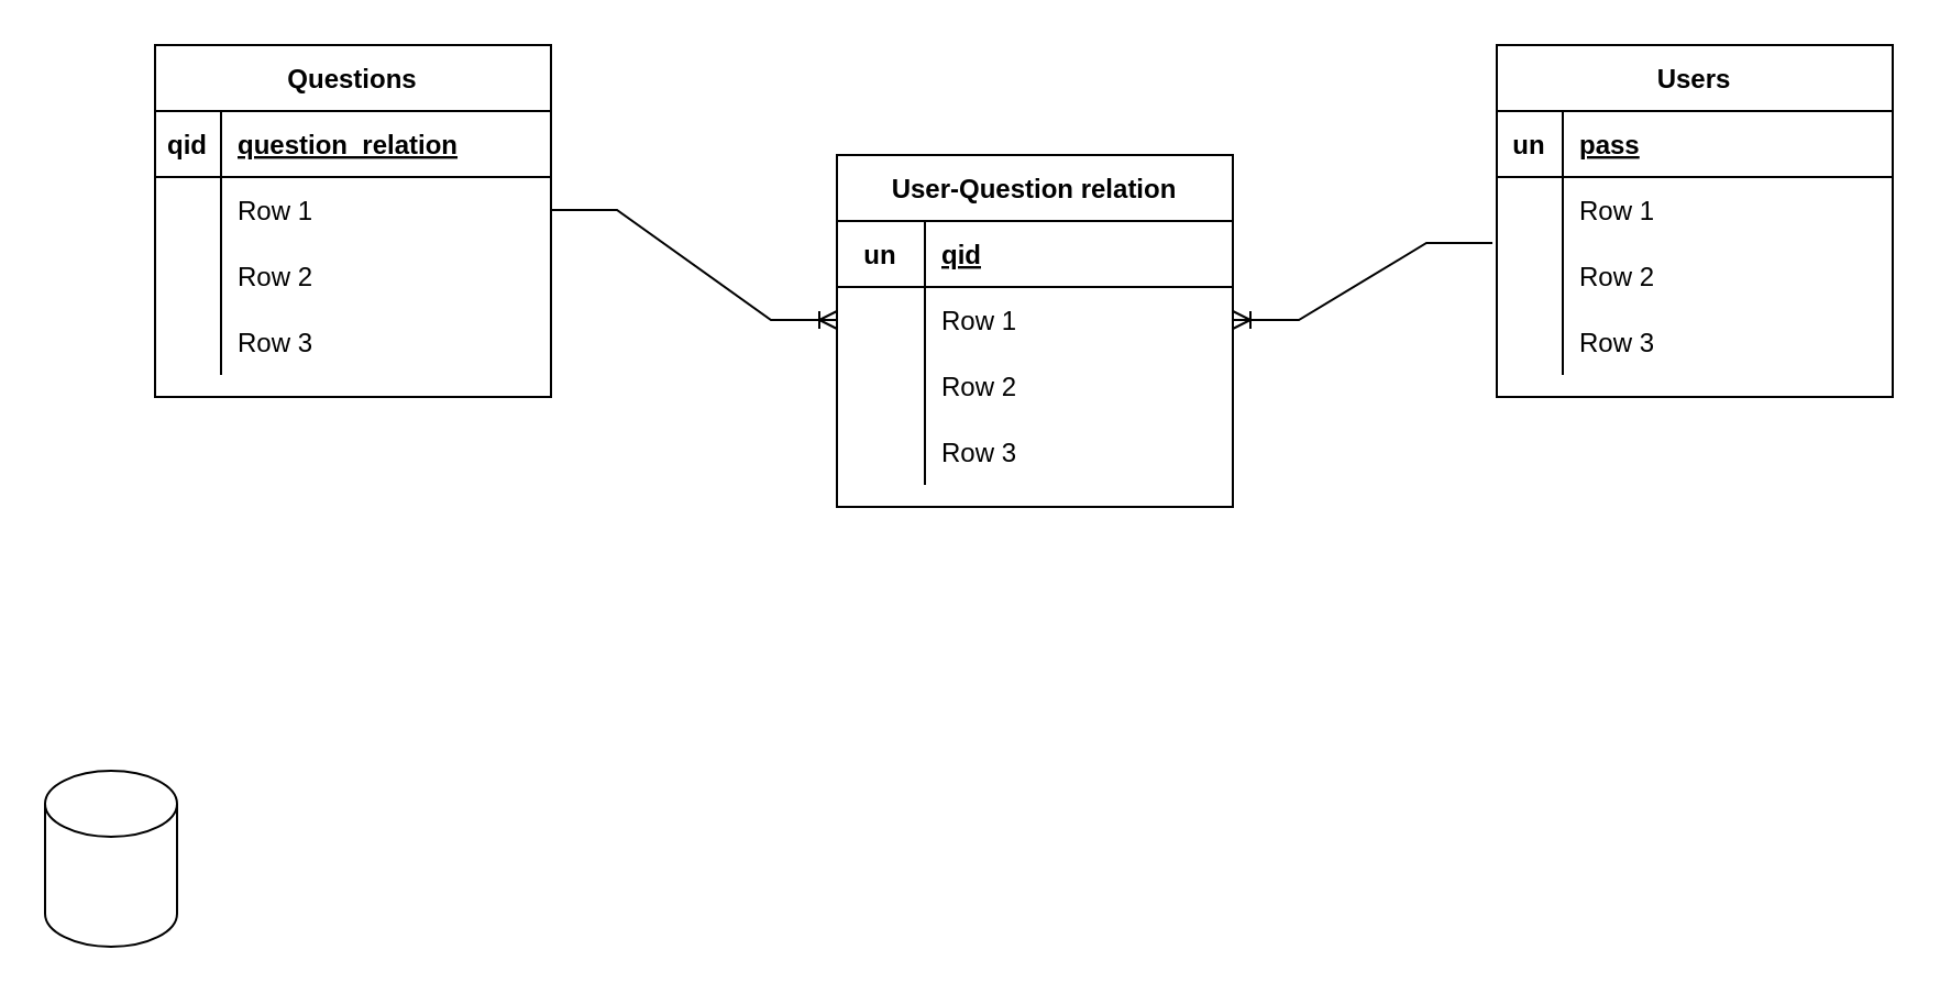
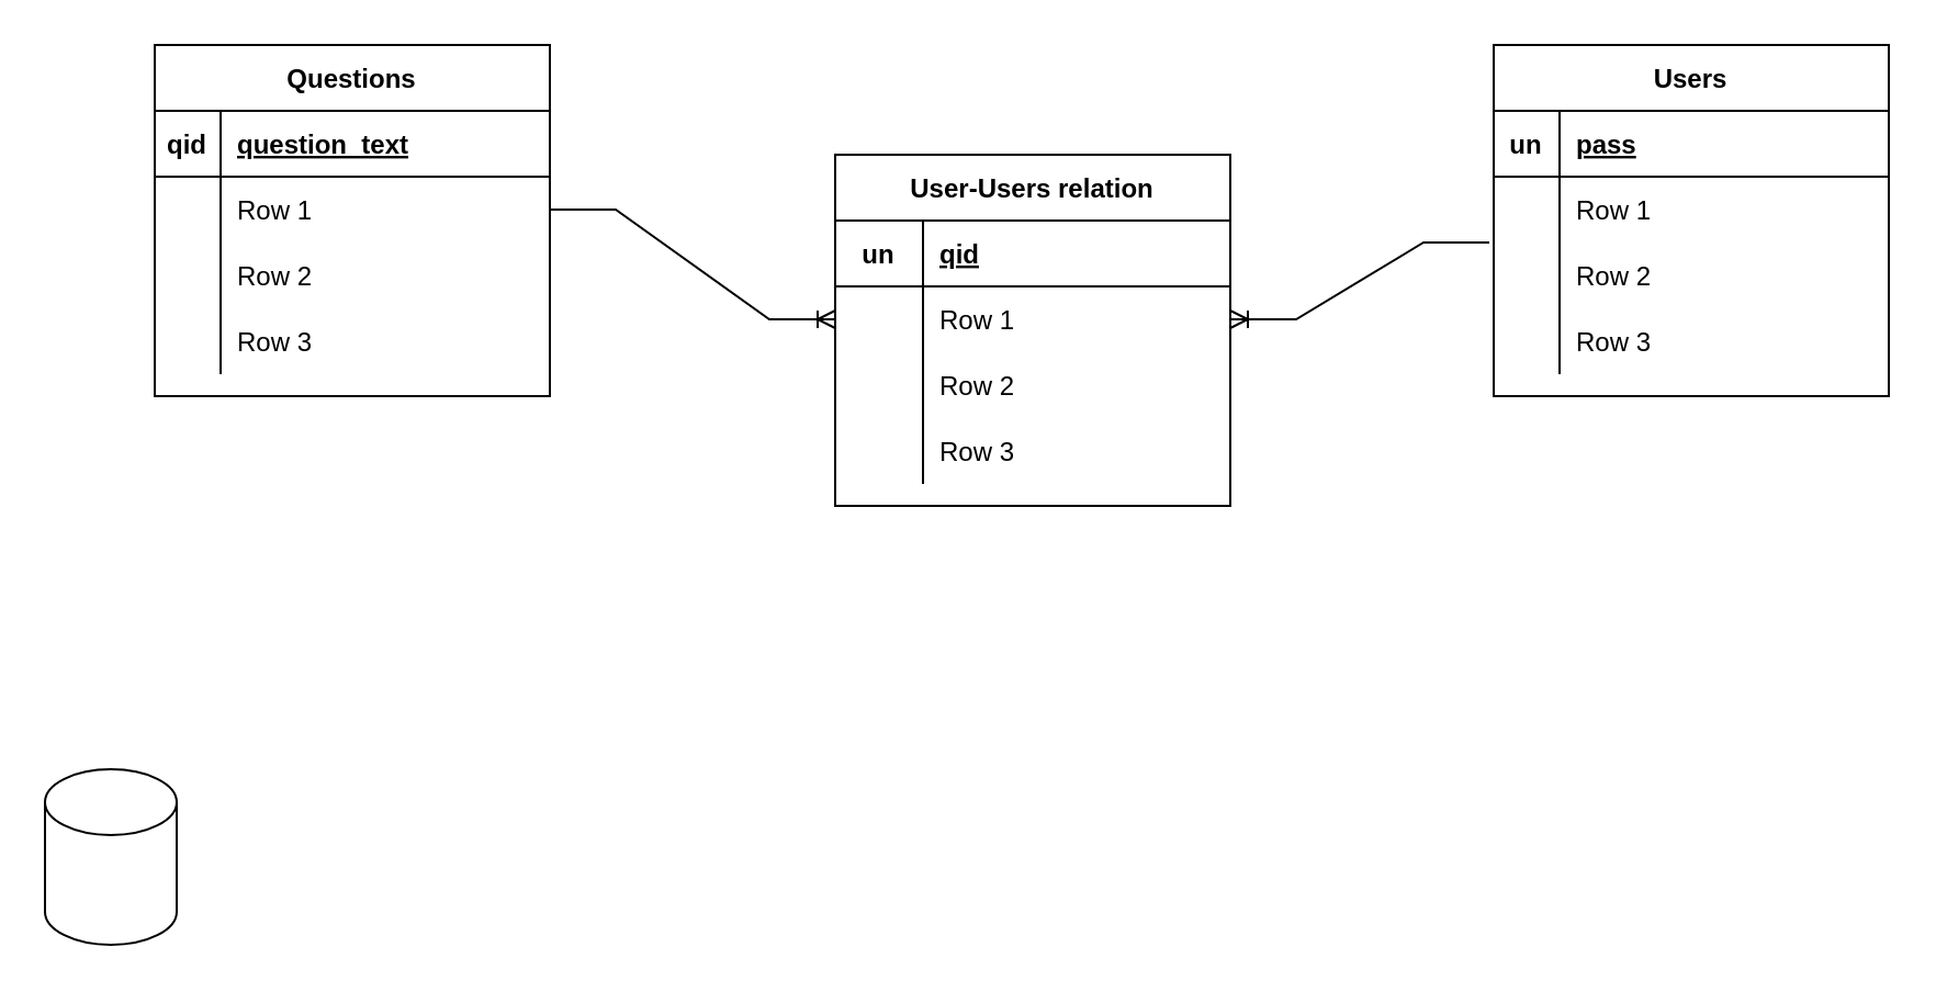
  <mxCell id="0" />
  <mxCell id="1" parent="0" />
  <mxCell id="2" value="" style="shape=cylinder3;whiteSpace=wrap;html=1;boundedLbl=1;backgroundOutline=1;size=15;" vertex="1" parent="1"><mxGeometry x="20" y="350" width="60" height="80" as="geometry" /></mxCell>
  <mxCell id="3" value="Users" style="shape=table;startSize=30;container=1;collapsible=1;childLayout=tableLayout;fixedRows=1;rowLines=0;fontStyle=1;align=center;resizeLast=1;" vertex="1" parent="1"><mxGeometry x="680" y="20" width="180" height="160" as="geometry"><mxRectangle x="650" y="270" width="70" height="30" as="alternateBounds" /></mxGeometry></mxCell>
  <mxCell id="4" value="" style="shape=tableRow;horizontal=0;startSize=0;swimlaneHead=0;swimlaneBody=0;fillColor=none;collapsible=0;dropTarget=0;points=[[0,0.5],[1,0.5]];portConstraint=eastwest;top=0;left=0;right=0;bottom=1;" vertex="1" parent="3"><mxGeometry y="30" width="180" height="30" as="geometry" /></mxCell>
  <mxCell id="5" value="un" style="shape=partialRectangle;connectable=0;fillColor=none;top=0;left=0;bottom=0;right=0;fontStyle=1;overflow=hidden;" vertex="1" parent="4"><mxGeometry width="30" height="30" as="geometry"><mxRectangle width="30" height="30" as="alternateBounds" /></mxGeometry></mxCell>
  <mxCell id="6" value="pass" style="shape=partialRectangle;connectable=0;fillColor=none;top=0;left=0;bottom=0;right=0;align=left;spacingLeft=6;fontStyle=5;overflow=hidden;" vertex="1" parent="4"><mxGeometry x="30" width="150" height="30" as="geometry"><mxRectangle width="150" height="30" as="alternateBounds" /></mxGeometry></mxCell>
  <mxCell id="7" value="" style="shape=tableRow;horizontal=0;startSize=0;swimlaneHead=0;swimlaneBody=0;fillColor=none;collapsible=0;dropTarget=0;points=[[0,0.5],[1,0.5]];portConstraint=eastwest;top=0;left=0;right=0;bottom=0;" vertex="1" parent="3"><mxGeometry y="60" width="180" height="30" as="geometry" /></mxCell>
  <mxCell id="8" value="" style="shape=partialRectangle;connectable=0;fillColor=none;top=0;left=0;bottom=0;right=0;editable=1;overflow=hidden;" vertex="1" parent="7"><mxGeometry width="30" height="30" as="geometry"><mxRectangle width="30" height="30" as="alternateBounds" /></mxGeometry></mxCell>
  <mxCell id="9" value="Row 1" style="shape=partialRectangle;connectable=0;fillColor=none;top=0;left=0;bottom=0;right=0;align=left;spacingLeft=6;overflow=hidden;" vertex="1" parent="7"><mxGeometry x="30" width="150" height="30" as="geometry"><mxRectangle width="150" height="30" as="alternateBounds" /></mxGeometry></mxCell>
  <mxCell id="10" value="" style="shape=tableRow;horizontal=0;startSize=0;swimlaneHead=0;swimlaneBody=0;fillColor=none;collapsible=0;dropTarget=0;points=[[0,0.5],[1,0.5]];portConstraint=eastwest;top=0;left=0;right=0;bottom=0;" vertex="1" parent="3"><mxGeometry y="90" width="180" height="30" as="geometry" /></mxCell>
  <mxCell id="11" value="" style="shape=partialRectangle;connectable=0;fillColor=none;top=0;left=0;bottom=0;right=0;editable=1;overflow=hidden;" vertex="1" parent="10"><mxGeometry width="30" height="30" as="geometry"><mxRectangle width="30" height="30" as="alternateBounds" /></mxGeometry></mxCell>
  <mxCell id="12" value="Row 2" style="shape=partialRectangle;connectable=0;fillColor=none;top=0;left=0;bottom=0;right=0;align=left;spacingLeft=6;overflow=hidden;" vertex="1" parent="10"><mxGeometry x="30" width="150" height="30" as="geometry"><mxRectangle width="150" height="30" as="alternateBounds" /></mxGeometry></mxCell>
  <mxCell id="13" value="" style="shape=tableRow;horizontal=0;startSize=0;swimlaneHead=0;swimlaneBody=0;fillColor=none;collapsible=0;dropTarget=0;points=[[0,0.5],[1,0.5]];portConstraint=eastwest;top=0;left=0;right=0;bottom=0;" vertex="1" parent="3"><mxGeometry y="120" width="180" height="30" as="geometry" /></mxCell>
  <mxCell id="14" value="" style="shape=partialRectangle;connectable=0;fillColor=none;top=0;left=0;bottom=0;right=0;editable=1;overflow=hidden;" vertex="1" parent="13"><mxGeometry width="30" height="30" as="geometry"><mxRectangle width="30" height="30" as="alternateBounds" /></mxGeometry></mxCell>
  <mxCell id="15" value="Row 3" style="shape=partialRectangle;connectable=0;fillColor=none;top=0;left=0;bottom=0;right=0;align=left;spacingLeft=6;overflow=hidden;" vertex="1" parent="13"><mxGeometry x="30" width="150" height="30" as="geometry"><mxRectangle width="150" height="30" as="alternateBounds" /></mxGeometry></mxCell>
  <mxCell id="16" value="Questions" style="shape=table;startSize=30;container=1;collapsible=1;childLayout=tableLayout;fixedRows=1;rowLines=0;fontStyle=1;align=center;resizeLast=1;" vertex="1" parent="1"><mxGeometry x="70" y="20" width="180" height="160" as="geometry"><mxRectangle x="410" y="180" width="70" height="30" as="alternateBounds" /></mxGeometry></mxCell>
  <mxCell id="17" value="" style="shape=tableRow;horizontal=0;startSize=0;swimlaneHead=0;swimlaneBody=0;fillColor=none;collapsible=0;dropTarget=0;points=[[0,0.5],[1,0.5]];portConstraint=eastwest;top=0;left=0;right=0;bottom=1;" vertex="1" parent="16"><mxGeometry y="30" width="180" height="30" as="geometry" /></mxCell>
  <mxCell id="18" value="qid" style="shape=partialRectangle;connectable=0;fillColor=none;top=0;left=0;bottom=0;right=0;fontStyle=1;overflow=hidden;" vertex="1" parent="17"><mxGeometry width="30" height="30" as="geometry"><mxRectangle width="30" height="30" as="alternateBounds" /></mxGeometry></mxCell>
- <mxCell id="19" value="question_relation" style="shape=partialRectangle;connectable=0;fillColor=none;top=0;left=0;bottom=0;right=0;align=left;spacingLeft=6;fontStyle=5;overflow=hidden;" vertex="1" parent="17"><mxGeometry x="30" width="150" height="30" as="geometry"><mxRectangle width="150" height="30" as="alternateBounds" /></mxGeometry></mxCell>
+ <mxCell id="19" value="question_text" style="shape=partialRectangle;connectable=0;fillColor=none;top=0;left=0;bottom=0;right=0;align=left;spacingLeft=6;fontStyle=5;overflow=hidden;" vertex="1" parent="17"><mxGeometry x="30" width="150" height="30" as="geometry"><mxRectangle width="150" height="30" as="alternateBounds" /></mxGeometry></mxCell>
  <mxCell id="20" value="" style="shape=tableRow;horizontal=0;startSize=0;swimlaneHead=0;swimlaneBody=0;fillColor=none;collapsible=0;dropTarget=0;points=[[0,0.5],[1,0.5]];portConstraint=eastwest;top=0;left=0;right=0;bottom=0;" vertex="1" parent="16"><mxGeometry y="60" width="180" height="30" as="geometry" /></mxCell>
  <mxCell id="21" value="" style="shape=partialRectangle;connectable=0;fillColor=none;top=0;left=0;bottom=0;right=0;editable=1;overflow=hidden;" vertex="1" parent="20"><mxGeometry width="30" height="30" as="geometry"><mxRectangle width="30" height="30" as="alternateBounds" /></mxGeometry></mxCell>
  <mxCell id="22" value="Row 1" style="shape=partialRectangle;connectable=0;fillColor=none;top=0;left=0;bottom=0;right=0;align=left;spacingLeft=6;overflow=hidden;" vertex="1" parent="20"><mxGeometry x="30" width="150" height="30" as="geometry"><mxRectangle width="150" height="30" as="alternateBounds" /></mxGeometry></mxCell>
  <mxCell id="23" value="" style="shape=tableRow;horizontal=0;startSize=0;swimlaneHead=0;swimlaneBody=0;fillColor=none;collapsible=0;dropTarget=0;points=[[0,0.5],[1,0.5]];portConstraint=eastwest;top=0;left=0;right=0;bottom=0;" vertex="1" parent="16"><mxGeometry y="90" width="180" height="30" as="geometry" /></mxCell>
  <mxCell id="24" value="" style="shape=partialRectangle;connectable=0;fillColor=none;top=0;left=0;bottom=0;right=0;editable=1;overflow=hidden;" vertex="1" parent="23"><mxGeometry width="30" height="30" as="geometry"><mxRectangle width="30" height="30" as="alternateBounds" /></mxGeometry></mxCell>
  <mxCell id="25" value="Row 2" style="shape=partialRectangle;connectable=0;fillColor=none;top=0;left=0;bottom=0;right=0;align=left;spacingLeft=6;overflow=hidden;" vertex="1" parent="23"><mxGeometry x="30" width="150" height="30" as="geometry"><mxRectangle width="150" height="30" as="alternateBounds" /></mxGeometry></mxCell>
  <mxCell id="26" value="" style="shape=tableRow;horizontal=0;startSize=0;swimlaneHead=0;swimlaneBody=0;fillColor=none;collapsible=0;dropTarget=0;points=[[0,0.5],[1,0.5]];portConstraint=eastwest;top=0;left=0;right=0;bottom=0;" vertex="1" parent="16"><mxGeometry y="120" width="180" height="30" as="geometry" /></mxCell>
  <mxCell id="27" value="" style="shape=partialRectangle;connectable=0;fillColor=none;top=0;left=0;bottom=0;right=0;editable=1;overflow=hidden;" vertex="1" parent="26"><mxGeometry width="30" height="30" as="geometry"><mxRectangle width="30" height="30" as="alternateBounds" /></mxGeometry></mxCell>
  <mxCell id="28" value="Row 3" style="shape=partialRectangle;connectable=0;fillColor=none;top=0;left=0;bottom=0;right=0;align=left;spacingLeft=6;overflow=hidden;" vertex="1" parent="26"><mxGeometry x="30" width="150" height="30" as="geometry"><mxRectangle width="150" height="30" as="alternateBounds" /></mxGeometry></mxCell>
- <mxCell id="29" value="User-Question relation" style="shape=table;startSize=30;container=1;collapsible=1;childLayout=tableLayout;fixedRows=1;rowLines=0;fontStyle=1;align=center;resizeLast=1;" vertex="1" parent="1"><mxGeometry x="380" y="70" width="180" height="160" as="geometry"><mxRectangle x="650" y="420" width="70" height="30" as="alternateBounds" /></mxGeometry></mxCell>
+ <mxCell id="29" value="User-Users relation" style="shape=table;startSize=30;container=1;collapsible=1;childLayout=tableLayout;fixedRows=1;rowLines=0;fontStyle=1;align=center;resizeLast=1;" vertex="1" parent="1"><mxGeometry x="380" y="70" width="180" height="160" as="geometry"><mxRectangle x="650" y="420" width="70" height="30" as="alternateBounds" /></mxGeometry></mxCell>
  <mxCell id="30" value="" style="shape=tableRow;horizontal=0;startSize=0;swimlaneHead=0;swimlaneBody=0;fillColor=none;collapsible=0;dropTarget=0;points=[[0,0.5],[1,0.5]];portConstraint=eastwest;top=0;left=0;right=0;bottom=1;" vertex="1" parent="29"><mxGeometry y="30" width="180" height="30" as="geometry" /></mxCell>
  <mxCell id="31" value="un" style="shape=partialRectangle;connectable=0;fillColor=none;top=0;left=0;bottom=0;right=0;fontStyle=1;overflow=hidden;" vertex="1" parent="30"><mxGeometry width="40" height="30" as="geometry"><mxRectangle width="40" height="30" as="alternateBounds" /></mxGeometry></mxCell>
  <mxCell id="32" value="qid" style="shape=partialRectangle;connectable=0;fillColor=none;top=0;left=0;bottom=0;right=0;align=left;spacingLeft=6;fontStyle=5;overflow=hidden;" vertex="1" parent="30"><mxGeometry x="40" width="140" height="30" as="geometry"><mxRectangle width="140" height="30" as="alternateBounds" /></mxGeometry></mxCell>
  <mxCell id="33" value="" style="shape=tableRow;horizontal=0;startSize=0;swimlaneHead=0;swimlaneBody=0;fillColor=none;collapsible=0;dropTarget=0;points=[[0,0.5],[1,0.5]];portConstraint=eastwest;top=0;left=0;right=0;bottom=0;" vertex="1" parent="29"><mxGeometry y="60" width="180" height="30" as="geometry" /></mxCell>
  <mxCell id="34" value="" style="shape=partialRectangle;connectable=0;fillColor=none;top=0;left=0;bottom=0;right=0;editable=1;overflow=hidden;" vertex="1" parent="33"><mxGeometry width="40" height="30" as="geometry"><mxRectangle width="40" height="30" as="alternateBounds" /></mxGeometry></mxCell>
  <mxCell id="35" value="Row 1" style="shape=partialRectangle;connectable=0;fillColor=none;top=0;left=0;bottom=0;right=0;align=left;spacingLeft=6;overflow=hidden;" vertex="1" parent="33"><mxGeometry x="40" width="140" height="30" as="geometry"><mxRectangle width="140" height="30" as="alternateBounds" /></mxGeometry></mxCell>
  <mxCell id="36" value="" style="shape=tableRow;horizontal=0;startSize=0;swimlaneHead=0;swimlaneBody=0;fillColor=none;collapsible=0;dropTarget=0;points=[[0,0.5],[1,0.5]];portConstraint=eastwest;top=0;left=0;right=0;bottom=0;" vertex="1" parent="29"><mxGeometry y="90" width="180" height="30" as="geometry" /></mxCell>
  <mxCell id="37" value="" style="shape=partialRectangle;connectable=0;fillColor=none;top=0;left=0;bottom=0;right=0;editable=1;overflow=hidden;" vertex="1" parent="36"><mxGeometry width="40" height="30" as="geometry"><mxRectangle width="40" height="30" as="alternateBounds" /></mxGeometry></mxCell>
  <mxCell id="38" value="Row 2" style="shape=partialRectangle;connectable=0;fillColor=none;top=0;left=0;bottom=0;right=0;align=left;spacingLeft=6;overflow=hidden;" vertex="1" parent="36"><mxGeometry x="40" width="140" height="30" as="geometry"><mxRectangle width="140" height="30" as="alternateBounds" /></mxGeometry></mxCell>
  <mxCell id="39" value="" style="shape=tableRow;horizontal=0;startSize=0;swimlaneHead=0;swimlaneBody=0;fillColor=none;collapsible=0;dropTarget=0;points=[[0,0.5],[1,0.5]];portConstraint=eastwest;top=0;left=0;right=0;bottom=0;" vertex="1" parent="29"><mxGeometry y="120" width="180" height="30" as="geometry" /></mxCell>
  <mxCell id="40" value="" style="shape=partialRectangle;connectable=0;fillColor=none;top=0;left=0;bottom=0;right=0;editable=1;overflow=hidden;" vertex="1" parent="39"><mxGeometry width="40" height="30" as="geometry"><mxRectangle width="40" height="30" as="alternateBounds" /></mxGeometry></mxCell>
  <mxCell id="41" value="Row 3" style="shape=partialRectangle;connectable=0;fillColor=none;top=0;left=0;bottom=0;right=0;align=left;spacingLeft=6;overflow=hidden;" vertex="1" parent="39"><mxGeometry x="40" width="140" height="30" as="geometry"><mxRectangle width="140" height="30" as="alternateBounds" /></mxGeometry></mxCell>
  <mxCell id="42" value="" style="edgeStyle=entityRelationEdgeStyle;fontSize=12;html=1;endArrow=ERoneToMany;rounded=0;exitX=-0.011;exitY=0;exitDx=0;exitDy=0;exitPerimeter=0;entryX=1;entryY=0.5;entryDx=0;entryDy=0;" edge="1" parent="1" source="10" target="33"><mxGeometry width="100" height="100" relative="1" as="geometry"><mxPoint x="570" y="190" as="sourcePoint" /><mxPoint x="670" y="90" as="targetPoint" /></mxGeometry></mxCell>
  <mxCell id="43" value="" style="edgeStyle=entityRelationEdgeStyle;fontSize=12;html=1;endArrow=ERoneToMany;rounded=0;exitX=1;exitY=0.5;exitDx=0;exitDy=0;entryX=0;entryY=0.5;entryDx=0;entryDy=0;" edge="1" parent="1" source="20" target="33"><mxGeometry width="100" height="100" relative="1" as="geometry"><mxPoint x="260" y="150" as="sourcePoint" /><mxPoint x="360" y="50" as="targetPoint" /></mxGeometry></mxCell>
